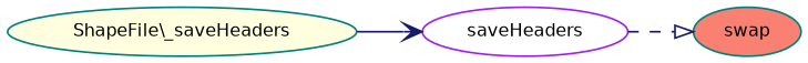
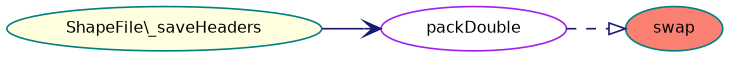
  digraph {
    rankdir=LR
    node [color=teal fontname=Helvetica fontsize=10 shape=ellipse style=filled]
    edge [color=midnightblue fontname=Helvetica fontsize=10 labelfontname=Helvetica labelfontsize=10]
    n1 [fillcolor=lightyellow fontcolor=black height=0.2 label="ShapeFile\\_saveHeaders" width=0.4]
-   n2 [color=purple fillcolor=white height=0.2 label=saveHeaders width=0.4]
+   n2 [color=purple fillcolor=white height=0.2 label=packDouble width=0.4]
    n3 [fillcolor=salmon height=0.2 label=swap width=0.4]
    n1 -> n2 [style=solid arrowhead=vee]
    n2 -> n3 [style=dashed arrowhead=onormal]
  }
